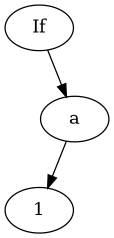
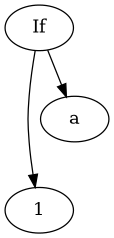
  digraph {
    n1 [label=If]
    n2 [label=1]
    n3 [label=a]
-   n3 -> n2
+   n1 -> n2
    n1 -> n3
  }
